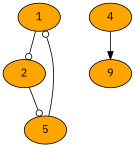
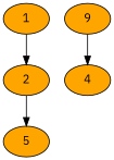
  digraph {
    fontname="IBM Plex Sans"
    node [fillcolor=orange fontname="IBM Plex Sans" style=filled]
    edge [arrowhead=normal fontname="IBM Plex Sans"]
    1
    2
    5
    4
    9
-   1 -> 2 [arrowhead=odot]
-   2 -> 5 [arrowhead=odot]
-   5 -> 1 [arrowhead=odot]
-   4 -> 9
+   1 -> 2
+   2 -> 5
+   9 -> 4
  }
